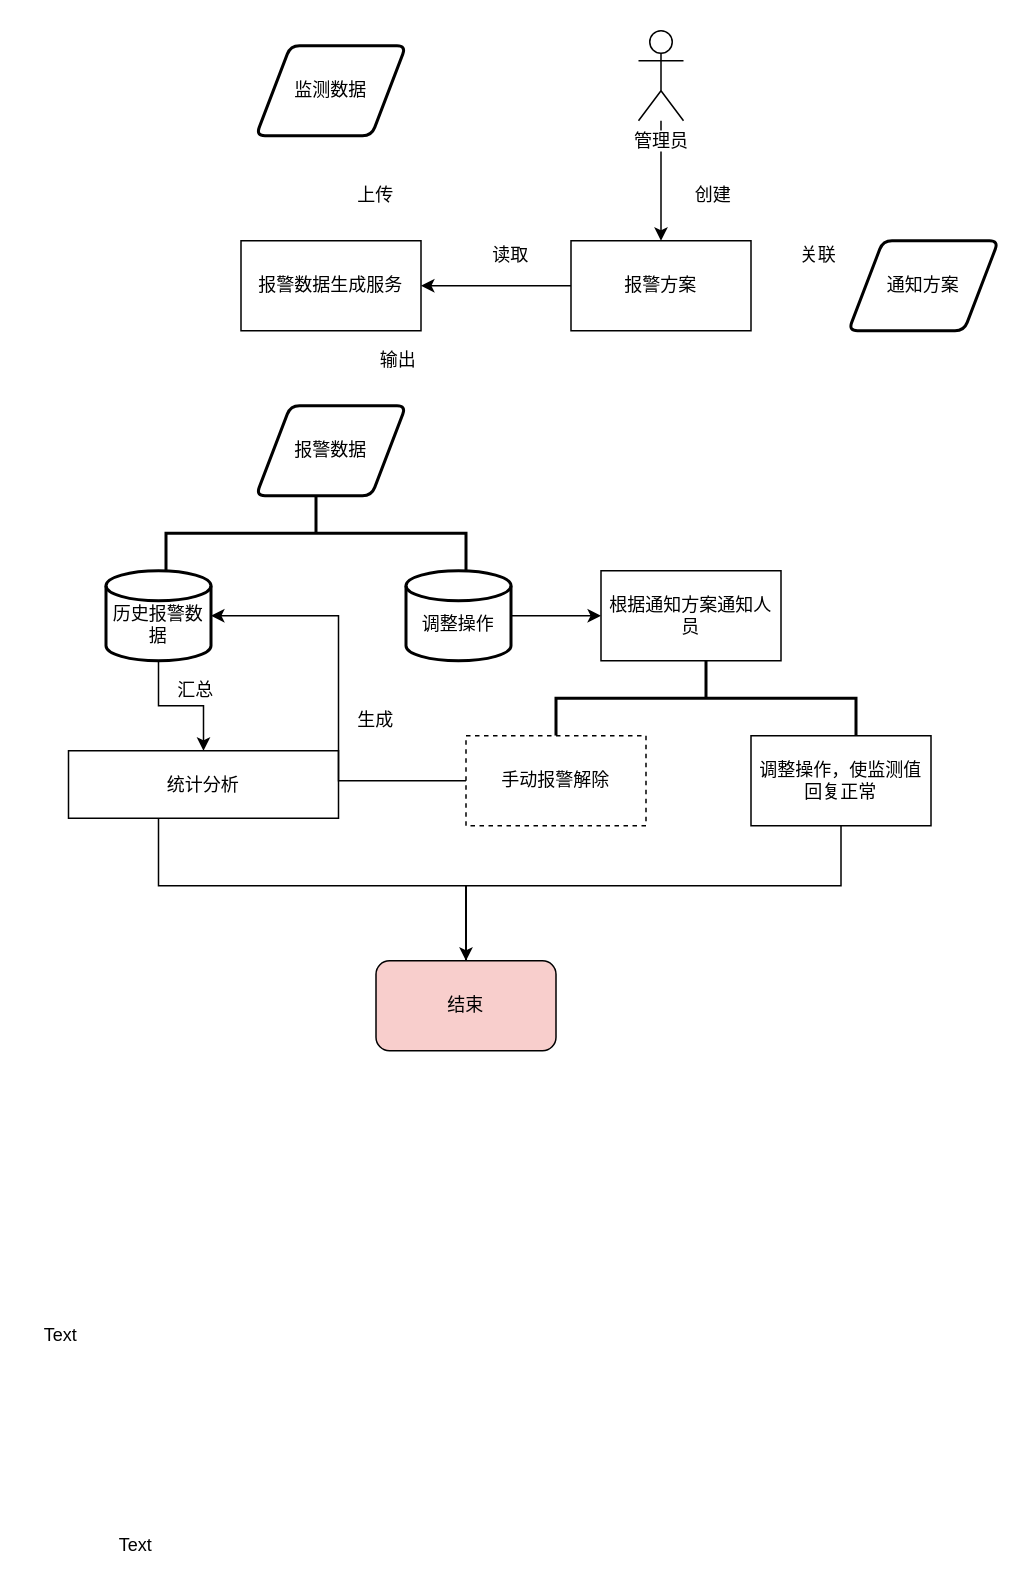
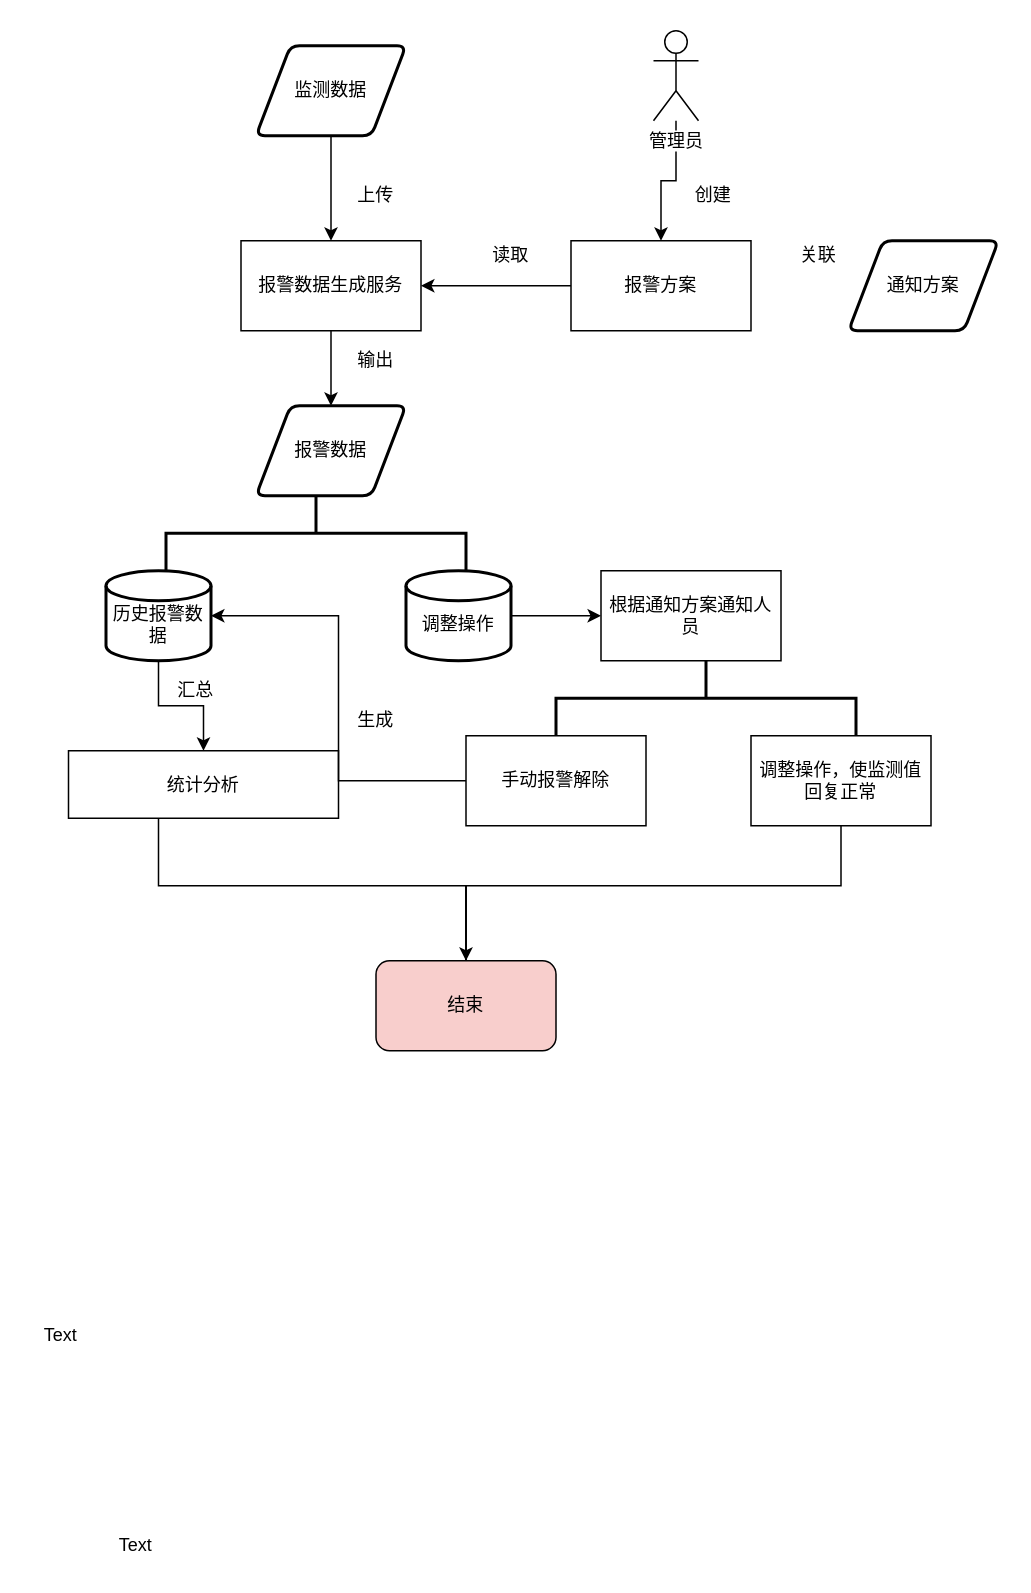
  <mxCell id="0" />
  <mxCell id="1" parent="0" />
+ <mxCell id="2" style="edgeStyle=orthogonalEdgeStyle;rounded=0;orthogonalLoop=1;jettySize=auto;html=1;" edge="1" parent="1" source="3" target="10"><mxGeometry relative="1" as="geometry" /></mxCell>
  <mxCell id="3" value="报警数据生成服务" style="rounded=0;whiteSpace=wrap;html=1;" vertex="1" parent="1"><mxGeometry x="160" y="160" width="120" height="60" as="geometry" /></mxCell>
  <mxCell id="4" style="edgeStyle=orthogonalEdgeStyle;rounded=0;orthogonalLoop=1;jettySize=auto;html=1;" edge="1" parent="1" source="5" target="7"><mxGeometry relative="1" as="geometry" /></mxCell>
- <mxCell id="5" value="管理员" style="shape=umlActor;verticalLabelPosition=bottom;labelBackgroundColor=#ffffff;verticalAlign=top;html=1;outlineConnect=0;" vertex="1" parent="1"><mxGeometry x="425" y="20" width="30" height="60" as="geometry" /></mxCell>
+ <mxCell id="5" value="管理员" style="shape=umlActor;verticalLabelPosition=bottom;labelBackgroundColor=#ffffff;verticalAlign=top;html=1;outlineConnect=0;" vertex="1" parent="1"><mxGeometry x="435" y="20" width="30" height="60" as="geometry" /></mxCell>
  <mxCell id="6" style="edgeStyle=orthogonalEdgeStyle;rounded=0;orthogonalLoop=1;jettySize=auto;html=1;" edge="1" parent="1" source="7" target="3"><mxGeometry relative="1" as="geometry"><mxPoint x="290" y="200" as="targetPoint" /></mxGeometry></mxCell>
  <mxCell id="7" value="报警方案" style="rounded=0;whiteSpace=wrap;html=1;" vertex="1" parent="1"><mxGeometry x="380" y="160" width="120" height="60" as="geometry" /></mxCell>
+ <mxCell id="8" style="edgeStyle=orthogonalEdgeStyle;rounded=0;orthogonalLoop=1;jettySize=auto;html=1;" edge="1" parent="1" source="9" target="3"><mxGeometry relative="1" as="geometry" /></mxCell>
  <mxCell id="9" value="监测数据" style="shape=parallelogram;html=1;strokeWidth=2;perimeter=parallelogramPerimeter;whiteSpace=wrap;rounded=1;arcSize=12;size=0.23;" vertex="1" parent="1"><mxGeometry x="170" y="30" width="100" height="60" as="geometry" /></mxCell>
  <mxCell id="10" value="报警数据" style="shape=parallelogram;html=1;strokeWidth=2;perimeter=parallelogramPerimeter;whiteSpace=wrap;rounded=1;arcSize=12;size=0.23;" vertex="1" parent="1"><mxGeometry x="170" y="270" width="100" height="60" as="geometry" /></mxCell>
  <mxCell id="11" value="" style="strokeWidth=2;html=1;shape=mxgraph.flowchart.annotation_2;align=left;labelPosition=right;pointerEvents=1;direction=south;" vertex="1" parent="1"><mxGeometry x="110" y="330" width="200" height="50" as="geometry" /></mxCell>
  <mxCell id="12" style="edgeStyle=orthogonalEdgeStyle;rounded=0;orthogonalLoop=1;jettySize=auto;html=1;" edge="1" parent="1" source="13" target="28"><mxGeometry relative="1" as="geometry" /></mxCell>
  <mxCell id="13" value="调整操作" style="strokeWidth=2;html=1;shape=mxgraph.flowchart.database;whiteSpace=wrap;align=center;labelPosition=center;verticalLabelPosition=middle;verticalAlign=middle;spacingTop=12;" vertex="1" parent="1"><mxGeometry x="270" y="380" width="70" height="60" as="geometry" /></mxCell>
  <mxCell id="14" style="edgeStyle=orthogonalEdgeStyle;rounded=0;orthogonalLoop=1;jettySize=auto;html=1;entryX=0.5;entryY=0;entryDx=0;entryDy=0;" edge="1" parent="1" source="15" target="17"><mxGeometry relative="1" as="geometry" /></mxCell>
  <mxCell id="15" value="历史报警数据" style="strokeWidth=2;html=1;shape=mxgraph.flowchart.database;whiteSpace=wrap;align=center;labelPosition=center;verticalLabelPosition=middle;verticalAlign=middle;spacingTop=12;" vertex="1" parent="1"><mxGeometry x="70" y="380" width="70" height="60" as="geometry" /></mxCell>
  <mxCell id="16" style="edgeStyle=orthogonalEdgeStyle;rounded=0;orthogonalLoop=1;jettySize=auto;html=1;" edge="1" parent="1" source="17"><mxGeometry relative="1" as="geometry"><mxPoint x="310" y="700" as="targetPoint" /><Array as="points"><mxPoint x="105" y="590" /><mxPoint x="310" y="590" /><mxPoint x="310" y="680" /></Array></mxGeometry></mxCell>
  <mxCell id="17" value="统计分析" style="rounded=0;whiteSpace=wrap;html=1;align=center;" vertex="1" parent="1"><mxGeometry x="45" y="500" width="180" height="45" as="geometry" /></mxCell>
  <mxCell id="18" value="通知方案" style="shape=parallelogram;html=1;strokeWidth=2;perimeter=parallelogramPerimeter;whiteSpace=wrap;rounded=1;arcSize=12;size=0.23;" vertex="1" parent="1"><mxGeometry x="565" y="160" width="100" height="60" as="geometry" /></mxCell>
  <mxCell id="19" style="edgeStyle=orthogonalEdgeStyle;rounded=0;orthogonalLoop=1;jettySize=auto;html=1;entryX=1;entryY=0.5;entryDx=0;entryDy=0;entryPerimeter=0;" edge="1" parent="1" source="31" target="15"><mxGeometry relative="1" as="geometry" /></mxCell>
  <mxCell id="20" value="Text" style="text;html=1;strokeColor=none;fillColor=none;align=center;verticalAlign=middle;whiteSpace=wrap;rounded=0;" vertex="1" parent="1"><mxGeometry x="70" y="1020" width="40" height="20" as="geometry" /></mxCell>
  <mxCell id="21" value="上传" style="text;html=1;strokeColor=none;fillColor=none;align=center;verticalAlign=middle;whiteSpace=wrap;rounded=0;" vertex="1" parent="1"><mxGeometry x="230" y="120" width="40" height="20" as="geometry" /></mxCell>
  <mxCell id="22" value="Text" style="text;html=1;strokeColor=none;fillColor=none;align=center;verticalAlign=middle;whiteSpace=wrap;rounded=0;" vertex="1" parent="1"><mxGeometry x="20" y="880" width="40" height="20" as="geometry" /></mxCell>
  <mxCell id="23" value="创建" style="text;html=1;strokeColor=none;fillColor=none;align=center;verticalAlign=middle;whiteSpace=wrap;rounded=0;" vertex="1" parent="1"><mxGeometry x="455" y="120" width="40" height="20" as="geometry" /></mxCell>
  <mxCell id="24" value="关联" style="text;html=1;strokeColor=none;fillColor=none;align=center;verticalAlign=middle;whiteSpace=wrap;rounded=0;" vertex="1" parent="1"><mxGeometry x="525" y="160" width="40" height="20" as="geometry" /></mxCell>
  <mxCell id="25" value="读取" style="text;html=1;strokeColor=none;fillColor=none;align=center;verticalAlign=middle;whiteSpace=wrap;rounded=0;" vertex="1" parent="1"><mxGeometry x="320" y="160" width="40" height="20" as="geometry" /></mxCell>
- <mxCell id="26" value="输出" style="text;html=1;strokeColor=none;fillColor=none;align=center;verticalAlign=middle;whiteSpace=wrap;rounded=0;" vertex="1" parent="1"><mxGeometry x="245" y="230" width="40" height="20" as="geometry" /></mxCell>
+ <mxCell id="26" value="输出" style="text;html=1;strokeColor=none;fillColor=none;align=center;verticalAlign=middle;whiteSpace=wrap;rounded=0;" vertex="1" parent="1"><mxGeometry x="230" y="230" width="40" height="20" as="geometry" /></mxCell>
  <mxCell id="27" value="" style="group" vertex="1" connectable="0" parent="1"><mxGeometry x="310" y="380" width="310" height="170" as="geometry" /></mxCell>
  <mxCell id="28" value="根据通知方案通知人员" style="rounded=0;whiteSpace=wrap;html=1;align=center;" vertex="1" parent="27"><mxGeometry x="90" width="120" height="60" as="geometry" /></mxCell>
  <mxCell id="29" value="" style="strokeWidth=2;html=1;shape=mxgraph.flowchart.annotation_2;align=left;labelPosition=right;pointerEvents=1;direction=south;" vertex="1" parent="27"><mxGeometry x="60" y="60" width="200" height="50" as="geometry" /></mxCell>
  <mxCell id="30" value="调整操作，使监测值回复正常" style="rounded=0;whiteSpace=wrap;html=1;align=center;" vertex="1" parent="27"><mxGeometry x="190" y="110" width="120" height="60" as="geometry" /></mxCell>
- <mxCell id="31" value="手动报警解除" style="rounded=0;whiteSpace=wrap;html=1;align=center;dashed=1;" vertex="1" parent="27"><mxGeometry y="110" width="120" height="60" as="geometry" /></mxCell>
+ <mxCell id="31" value="手动报警解除" style="rounded=0;whiteSpace=wrap;html=1;align=center;" vertex="1" parent="27"><mxGeometry y="110" width="120" height="60" as="geometry" /></mxCell>
  <mxCell id="32" value="汇总" style="text;html=1;strokeColor=none;fillColor=none;align=center;verticalAlign=middle;whiteSpace=wrap;rounded=0;" vertex="1" parent="1"><mxGeometry x="110" y="450" width="40" height="20" as="geometry" /></mxCell>
  <mxCell id="33" value="生成" style="text;html=1;strokeColor=none;fillColor=none;align=center;verticalAlign=middle;whiteSpace=wrap;rounded=0;" vertex="1" parent="1"><mxGeometry x="230" y="470" width="40" height="20" as="geometry" /></mxCell>
  <mxCell id="34" style="edgeStyle=orthogonalEdgeStyle;rounded=0;orthogonalLoop=1;jettySize=auto;html=1;" edge="1" parent="1" source="35"><mxGeometry relative="1" as="geometry"><mxPoint x="310" y="700" as="targetPoint" /><Array as="points"><mxPoint x="310" y="590" /></Array></mxGeometry></mxCell>
  <mxCell id="35" value="结束" style="rounded=1;whiteSpace=wrap;html=1;align=center;fillColor=#f8cecc;" vertex="1" parent="1"><mxGeometry x="250" y="640" width="120" height="60" as="geometry" /></mxCell>
  <mxCell id="36" style="edgeStyle=orthogonalEdgeStyle;rounded=0;orthogonalLoop=1;jettySize=auto;html=1;" edge="1" parent="1" source="30" target="35"><mxGeometry relative="1" as="geometry"><mxPoint x="560" y="550" as="sourcePoint" /><mxPoint x="310" y="700" as="targetPoint" /><Array as="points"><mxPoint x="560" y="590" /></Array></mxGeometry></mxCell>
